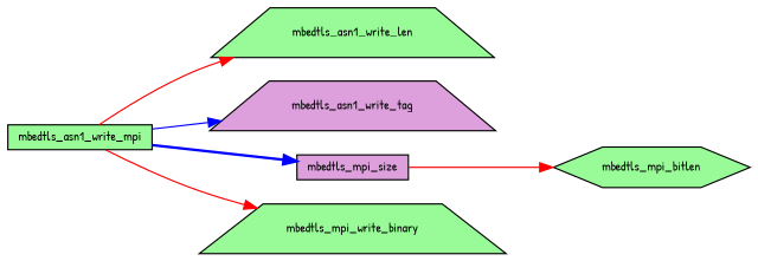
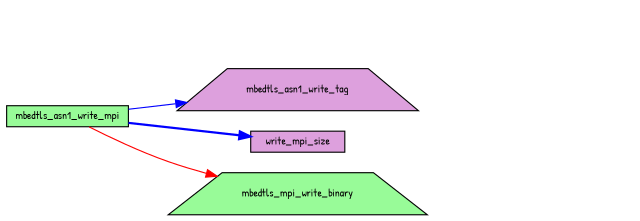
  digraph {
    fontname="Patrick Hand"
    rankdir=LR
    node [color=black fillcolor=palegreen fontname="Patrick Hand" fontsize=10 shape=trapezium style=filled]
    edge [color=red fontname="Patrick Hand" fontsize=10 labelfontname=Helvetica labelfontsize=10 style=solid]
    n1 [fontcolor=black height=0.2 label=mbedtls_asn1_write_mpi shape=box width=0.4]
-   n2 [height=0.2 label=mbedtls_asn1_write_len width=0.4]
    n3 [fillcolor=plum height=0.2 label=mbedtls_asn1_write_tag width=0.4]
-   n4 [fillcolor=plum height=0.2 label=mbedtls_mpi_size shape=box width=0.4]
+   n4 [fillcolor=plum height=0.2 label=write_mpi_size shape=box width=0.4]
    n5 [height=0.2 label=mbedtls_mpi_write_binary width=0.4]
-   n6 [height=0.2 label=mbedtls_mpi_bitlen shape=hexagon width=0.4]
-   n1 -> n2
    n1 -> n3 [color=blue]
    n1 -> n4 [color=blue style=bold]
    n1 -> n5
-   n4 -> n6
  }
